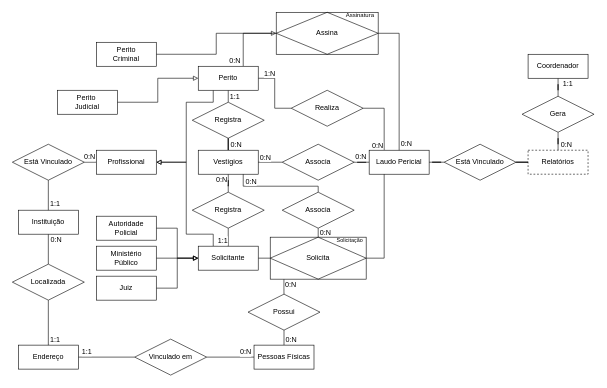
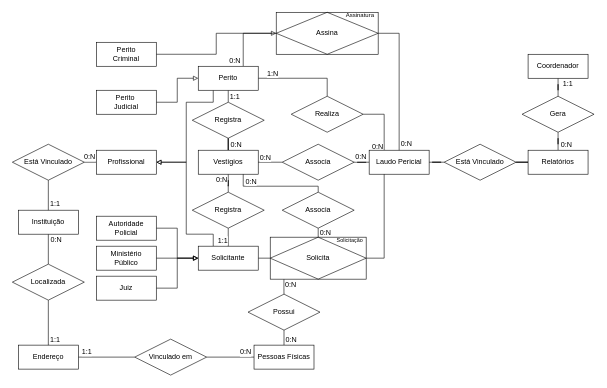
  <mxCell id="0" />
  <mxCell id="1" parent="0" />
  <mxCell id="2" value="" style="edgeStyle=orthogonalEdgeStyle;rounded=0;orthogonalLoop=1;jettySize=auto;html=1;endArrow=none;endFill=0;" edge="1" parent="1" source="9" target="19"><mxGeometry relative="1" as="geometry" /></mxCell>
  <mxCell id="3" value="1:N" style="edgeLabel;html=1;align=center;verticalAlign=middle;resizable=0;points=[];fontSize=12;fontFamily=Helvetica;fontColor=default;" vertex="1" connectable="0" parent="2"><mxGeometry x="-0.782" relative="1" as="geometry"><mxPoint x="7" y="-9" as="offset" /></mxGeometry></mxCell>
  <mxCell id="4" style="edgeStyle=orthogonalEdgeStyle;rounded=0;orthogonalLoop=1;jettySize=auto;html=1;exitX=0.5;exitY=1;exitDx=0;exitDy=0;entryX=0.5;entryY=0;entryDx=0;entryDy=0;fontFamily=Helvetica;fontSize=12;fontColor=default;endArrow=none;endFill=0;" edge="1" parent="1" source="9" target="36"><mxGeometry relative="1" as="geometry" /></mxCell>
  <mxCell id="5" value="1:1" style="edgeLabel;html=1;align=center;verticalAlign=middle;resizable=0;points=[];fontSize=12;fontFamily=Helvetica;fontColor=default;" vertex="1" connectable="0" parent="4"><mxGeometry x="-0.172" relative="1" as="geometry"><mxPoint x="10" y="2" as="offset" /></mxGeometry></mxCell>
  <mxCell id="6" style="edgeStyle=orthogonalEdgeStyle;rounded=0;orthogonalLoop=1;jettySize=auto;html=1;exitX=0.25;exitY=1;exitDx=0;exitDy=0;entryX=1;entryY=0.5;entryDx=0;entryDy=0;fontFamily=Helvetica;fontSize=12;fontColor=default;endArrow=block;endFill=0;" edge="1" parent="1" source="9" target="69"><mxGeometry relative="1" as="geometry"><Array as="points"><mxPoint x="355" y="170" /><mxPoint x="310" y="170" /><mxPoint x="310" y="270" /></Array></mxGeometry></mxCell>
  <mxCell id="7" style="edgeStyle=orthogonalEdgeStyle;rounded=0;orthogonalLoop=1;jettySize=auto;html=1;exitX=0.75;exitY=0;exitDx=0;exitDy=0;entryX=0;entryY=0.5;entryDx=0;entryDy=0;fontFamily=Helvetica;fontSize=12;fontColor=default;endArrow=none;endFill=0;" edge="1" parent="1" source="9" target="84"><mxGeometry relative="1" as="geometry" /></mxCell>
  <mxCell id="8" value="0:N" style="edgeLabel;html=1;align=center;verticalAlign=middle;resizable=0;points=[];fontSize=12;fontFamily=Helvetica;fontColor=default;" vertex="1" connectable="0" parent="7"><mxGeometry x="-0.797" y="1" relative="1" as="geometry"><mxPoint x="-14" y="1" as="offset" /></mxGeometry></mxCell>
  <mxCell id="9" value="&lt;div&gt;Perito&lt;/div&gt;" style="whiteSpace=wrap;html=1;align=center;" vertex="1" parent="1"><mxGeometry x="330" y="110" width="100" height="40" as="geometry" /></mxCell>
  <mxCell id="10" value="" style="edgeStyle=orthogonalEdgeStyle;rounded=0;orthogonalLoop=1;jettySize=auto;html=1;endArrow=block;endFill=0;" edge="1" parent="1" source="11" target="84"><mxGeometry relative="1" as="geometry" /></mxCell>
  <mxCell id="11" value="Perito&lt;div&gt;Criminal&lt;/div&gt;" style="whiteSpace=wrap;html=1;align=center;" vertex="1" parent="1"><mxGeometry x="160" y="70" width="100" height="40" as="geometry" /></mxCell>
  <mxCell id="12" value="" style="edgeStyle=orthogonalEdgeStyle;rounded=0;orthogonalLoop=1;jettySize=auto;html=1;entryX=0;entryY=0.5;entryDx=0;entryDy=0;endArrow=block;endFill=0;" edge="1" parent="1" source="13" target="9"><mxGeometry relative="1" as="geometry" /></mxCell>
- <mxCell id="13" value="&lt;div&gt;Perito&amp;nbsp;&lt;/div&gt;&lt;div&gt;Judicial&lt;/div&gt;" style="whiteSpace=wrap;html=1;align=center;" vertex="1" parent="1"><mxGeometry x="95" y="150" width="100" height="40" as="geometry" /></mxCell>
+ <mxCell id="13" value="&lt;div&gt;Perito&amp;nbsp;&lt;/div&gt;&lt;div&gt;Judicial&lt;/div&gt;" style="whiteSpace=wrap;html=1;align=center;" vertex="1" parent="1"><mxGeometry x="160" y="150" width="100" height="40" as="geometry" /></mxCell>
  <mxCell id="14" style="edgeStyle=orthogonalEdgeStyle;rounded=0;orthogonalLoop=1;jettySize=auto;html=1;exitX=1;exitY=0.5;exitDx=0;exitDy=0;entryX=0;entryY=0.5;entryDx=0;entryDy=0;fontFamily=Helvetica;fontSize=12;fontColor=default;endArrow=none;endFill=0;" edge="1" parent="1" source="16" target="87"><mxGeometry relative="1" as="geometry" /></mxCell>
  <mxCell id="15" style="edgeStyle=orthogonalEdgeStyle;rounded=0;orthogonalLoop=1;jettySize=auto;html=1;exitX=0.25;exitY=0;exitDx=0;exitDy=0;entryX=1;entryY=0.5;entryDx=0;entryDy=0;fontFamily=Helvetica;fontSize=12;fontColor=default;endArrow=block;endFill=0;" edge="1" parent="1" source="16" target="69"><mxGeometry relative="1" as="geometry"><Array as="points"><mxPoint x="355" y="390" /><mxPoint x="310" y="390" /><mxPoint x="310" y="270" /></Array></mxGeometry></mxCell>
  <mxCell id="16" value="&lt;div&gt;Solicitante&lt;/div&gt;" style="whiteSpace=wrap;html=1;align=center;" vertex="1" parent="1"><mxGeometry x="330" y="410" width="100" height="40" as="geometry" /></mxCell>
  <mxCell id="17" value="" style="edgeStyle=orthogonalEdgeStyle;rounded=0;orthogonalLoop=1;jettySize=auto;html=1;endArrow=none;endFill=0;exitX=1;exitY=0.5;exitDx=0;exitDy=0;entryX=0.25;entryY=0;entryDx=0;entryDy=0;" edge="1" parent="1" source="19" target="28"><mxGeometry relative="1" as="geometry" /></mxCell>
  <mxCell id="18" value="0:N" style="edgeLabel;html=1;align=center;verticalAlign=middle;resizable=0;points=[];fontSize=12;fontFamily=Helvetica;fontColor=default;" vertex="1" connectable="0" parent="17"><mxGeometry x="0.892" y="-1" relative="1" as="geometry"><mxPoint x="-11" y="-2" as="offset" /></mxGeometry></mxCell>
- <mxCell id="19" value="Realiza" style="shape=rhombus;perimeter=rhombusPerimeter;whiteSpace=wrap;html=1;align=center;" vertex="1" parent="1"><mxGeometry x="485" y="150" width="120" height="60" as="geometry" /></mxCell>
+ <mxCell id="19" value="Realiza" style="shape=rhombus;perimeter=rhombusPerimeter;whiteSpace=wrap;html=1;align=center;" vertex="1" parent="1"><mxGeometry x="485" y="160" width="120" height="60" as="geometry" /></mxCell>
  <mxCell id="20" style="edgeStyle=orthogonalEdgeStyle;rounded=0;orthogonalLoop=1;jettySize=auto;html=1;exitX=1;exitY=0.5;exitDx=0;exitDy=0;entryX=0;entryY=0.5;entryDx=0;entryDy=0;endArrow=block;endFill=0;" edge="1" parent="1" source="21" target="16"><mxGeometry relative="1" as="geometry" /></mxCell>
  <mxCell id="21" value="Autoridade&lt;br&gt;&lt;div&gt;Policial&lt;/div&gt;" style="whiteSpace=wrap;html=1;align=center;" vertex="1" parent="1"><mxGeometry x="160" y="360" width="100" height="40" as="geometry" /></mxCell>
  <mxCell id="22" style="edgeStyle=orthogonalEdgeStyle;rounded=0;orthogonalLoop=1;jettySize=auto;html=1;exitX=1;exitY=0.5;exitDx=0;exitDy=0;endArrow=block;endFill=0;entryX=0;entryY=0.5;entryDx=0;entryDy=0;" edge="1" parent="1" source="23" target="16"><mxGeometry relative="1" as="geometry"><mxPoint x="330" y="430" as="targetPoint" /></mxGeometry></mxCell>
  <mxCell id="23" value="&lt;div&gt;Ministério&lt;/div&gt;&lt;div&gt;Público&lt;br&gt;&lt;/div&gt;" style="whiteSpace=wrap;html=1;align=center;" vertex="1" parent="1"><mxGeometry x="160" y="410" width="100" height="40" as="geometry" /></mxCell>
  <mxCell id="24" style="edgeStyle=orthogonalEdgeStyle;rounded=0;orthogonalLoop=1;jettySize=auto;html=1;exitX=1;exitY=0.5;exitDx=0;exitDy=0;entryX=0;entryY=0.5;entryDx=0;entryDy=0;endArrow=block;endFill=0;" edge="1" parent="1" source="25" target="16"><mxGeometry relative="1" as="geometry" /></mxCell>
  <mxCell id="25" value="Juiz" style="whiteSpace=wrap;html=1;align=center;" vertex="1" parent="1"><mxGeometry x="160" y="460" width="100" height="40" as="geometry" /></mxCell>
  <mxCell id="26" value="" style="edgeStyle=orthogonalEdgeStyle;rounded=0;orthogonalLoop=1;jettySize=auto;html=1;fontFamily=Helvetica;fontSize=12;fontColor=default;endArrow=none;endFill=0;" edge="1" parent="1" source="28" target="58"><mxGeometry relative="1" as="geometry" /></mxCell>
  <mxCell id="27" value="0:N" style="edgeLabel;html=1;align=center;verticalAlign=middle;resizable=0;points=[];fontSize=12;fontFamily=Helvetica;fontColor=default;" vertex="1" connectable="0" parent="26"><mxGeometry x="0.531" y="-1" relative="1" as="geometry"><mxPoint x="-3" y="-9" as="offset" /></mxGeometry></mxCell>
  <mxCell id="28" value="Laudo Pericial" style="whiteSpace=wrap;html=1;align=center;glass=0;" vertex="1" parent="1"><mxGeometry x="615" y="250" width="100" height="40" as="geometry" /></mxCell>
  <mxCell id="29" style="edgeStyle=orthogonalEdgeStyle;rounded=0;orthogonalLoop=1;jettySize=auto;html=1;exitX=0.5;exitY=1;exitDx=0;exitDy=0;entryX=0.5;entryY=0;entryDx=0;entryDy=0;fontFamily=Helvetica;fontSize=12;fontColor=default;endArrow=none;endFill=0;" edge="1" parent="1" source="33" target="16"><mxGeometry relative="1" as="geometry" /></mxCell>
  <mxCell id="30" value="1:1" style="edgeLabel;html=1;align=center;verticalAlign=middle;resizable=0;points=[];fontSize=12;fontFamily=Helvetica;fontColor=default;" vertex="1" connectable="0" parent="29"><mxGeometry x="0.644" relative="1" as="geometry"><mxPoint x="-10" y="-5" as="offset" /></mxGeometry></mxCell>
  <mxCell id="31" value="" style="edgeStyle=orthogonalEdgeStyle;rounded=0;orthogonalLoop=1;jettySize=auto;html=1;fontFamily=Helvetica;fontSize=12;fontColor=default;endArrow=none;endFill=0;" edge="1" parent="1" source="33" target="42"><mxGeometry relative="1" as="geometry" /></mxCell>
  <mxCell id="32" value="0:N" style="edgeLabel;html=1;align=center;verticalAlign=middle;resizable=0;points=[];fontSize=12;fontFamily=Helvetica;fontColor=default;" vertex="1" connectable="0" parent="31"><mxGeometry x="-0.242" relative="1" as="geometry"><mxPoint x="-12" y="-2" as="offset" /></mxGeometry></mxCell>
  <mxCell id="33" value="Registra" style="shape=rhombus;perimeter=rhombusPerimeter;whiteSpace=wrap;html=1;align=center;strokeColor=default;verticalAlign=middle;fontFamily=Helvetica;fontSize=12;fontColor=default;fillColor=default;" vertex="1" parent="1"><mxGeometry x="320" y="320" width="120" height="60" as="geometry" /></mxCell>
  <mxCell id="34" value="" style="edgeStyle=orthogonalEdgeStyle;rounded=0;orthogonalLoop=1;jettySize=auto;html=1;fontFamily=Helvetica;fontSize=12;fontColor=default;endArrow=none;endFill=0;" edge="1" parent="1" source="36" target="42"><mxGeometry relative="1" as="geometry" /></mxCell>
  <mxCell id="35" value="0:N" style="edgeLabel;html=1;align=center;verticalAlign=middle;resizable=0;points=[];fontSize=12;fontFamily=Helvetica;fontColor=default;" vertex="1" connectable="0" parent="34"><mxGeometry x="0.656" y="-2" relative="1" as="geometry"><mxPoint x="14" as="offset" /></mxGeometry></mxCell>
  <mxCell id="36" value="Registra" style="shape=rhombus;perimeter=rhombusPerimeter;whiteSpace=wrap;html=1;align=center;strokeColor=default;verticalAlign=middle;fontFamily=Helvetica;fontSize=12;fontColor=default;fillColor=default;" vertex="1" parent="1"><mxGeometry x="320" y="170" width="120" height="60" as="geometry" /></mxCell>
  <mxCell id="37" style="edgeStyle=orthogonalEdgeStyle;rounded=0;orthogonalLoop=1;jettySize=auto;html=1;exitX=1;exitY=0.5;exitDx=0;exitDy=0;entryX=0.25;entryY=1;entryDx=0;entryDy=0;fontFamily=Helvetica;fontSize=12;fontColor=default;endArrow=none;endFill=0;" edge="1" parent="1" source="87" target="28"><mxGeometry relative="1" as="geometry"><Array as="points"><mxPoint x="640" y="430" /></Array></mxGeometry></mxCell>
  <mxCell id="38" value="" style="edgeStyle=orthogonalEdgeStyle;rounded=0;orthogonalLoop=1;jettySize=auto;html=1;fontFamily=Helvetica;fontSize=12;fontColor=default;endArrow=none;endFill=0;exitX=0.143;exitY=1;exitDx=0;exitDy=0;exitPerimeter=0;" edge="1" parent="1" source="87" target="43"><mxGeometry relative="1" as="geometry" /></mxCell>
  <mxCell id="39" value="0:N" style="edgeLabel;html=1;align=center;verticalAlign=middle;resizable=0;points=[];fontSize=12;fontFamily=Helvetica;fontColor=default;" vertex="1" connectable="0" parent="38"><mxGeometry x="-0.431" relative="1" as="geometry"><mxPoint x="11" y="2" as="offset" /></mxGeometry></mxCell>
  <mxCell id="40" style="edgeStyle=orthogonalEdgeStyle;rounded=0;orthogonalLoop=1;jettySize=auto;html=1;exitX=0.5;exitY=0;exitDx=0;exitDy=0;entryX=0.5;entryY=1;entryDx=0;entryDy=0;fontFamily=Helvetica;fontSize=12;fontColor=default;endArrow=none;endFill=0;" edge="1" parent="1" source="87" target="55"><mxGeometry relative="1" as="geometry" /></mxCell>
  <mxCell id="41" value="&lt;div&gt;0:N&lt;/div&gt;" style="edgeLabel;html=1;align=center;verticalAlign=middle;resizable=0;points=[];fontSize=12;fontFamily=Helvetica;fontColor=default;" vertex="1" connectable="0" parent="40"><mxGeometry x="-0.244" relative="1" as="geometry"><mxPoint x="11" y="-2" as="offset" /></mxGeometry></mxCell>
  <mxCell id="42" value="Vestígios" style="whiteSpace=wrap;html=1;align=center;glass=0;" vertex="1" parent="1"><mxGeometry x="330" y="250" width="100" height="40" as="geometry" /></mxCell>
  <mxCell id="43" value="Possui" style="shape=rhombus;perimeter=rhombusPerimeter;whiteSpace=wrap;html=1;align=center;strokeColor=default;verticalAlign=middle;fontFamily=Helvetica;fontSize=12;fontColor=default;fillColor=default;" vertex="1" parent="1"><mxGeometry x="413" y="490" width="120" height="60" as="geometry" /></mxCell>
  <mxCell id="44" style="edgeStyle=orthogonalEdgeStyle;rounded=0;orthogonalLoop=1;jettySize=auto;html=1;exitX=0.5;exitY=0;exitDx=0;exitDy=0;entryX=0.5;entryY=1;entryDx=0;entryDy=0;fontFamily=Helvetica;fontSize=12;fontColor=default;endArrow=none;endFill=0;" edge="1" parent="1" source="48" target="43"><mxGeometry relative="1" as="geometry" /></mxCell>
  <mxCell id="45" value="0:N" style="edgeLabel;html=1;align=center;verticalAlign=middle;resizable=0;points=[];fontSize=12;fontFamily=Helvetica;fontColor=default;" vertex="1" connectable="0" parent="44"><mxGeometry x="0.011" relative="1" as="geometry"><mxPoint x="11" y="4" as="offset" /></mxGeometry></mxCell>
  <mxCell id="46" style="edgeStyle=orthogonalEdgeStyle;rounded=0;orthogonalLoop=1;jettySize=auto;html=1;exitX=0;exitY=0.5;exitDx=0;exitDy=0;entryX=1;entryY=0.5;entryDx=0;entryDy=0;fontFamily=Helvetica;fontSize=12;fontColor=default;endArrow=none;endFill=0;" edge="1" parent="1" source="48" target="51"><mxGeometry relative="1" as="geometry" /></mxCell>
  <mxCell id="47" value="0:N" style="edgeLabel;html=1;align=center;verticalAlign=middle;resizable=0;points=[];fontSize=12;fontFamily=Helvetica;fontColor=default;" vertex="1" connectable="0" parent="46"><mxGeometry x="-0.796" relative="1" as="geometry"><mxPoint x="-7" y="-9" as="offset" /></mxGeometry></mxCell>
  <mxCell id="48" value="Pessoas Físicas" style="whiteSpace=wrap;html=1;align=center;glass=0;" vertex="1" parent="1"><mxGeometry x="423" y="575" width="100" height="40" as="geometry" /></mxCell>
  <mxCell id="49" value="" style="edgeStyle=orthogonalEdgeStyle;rounded=0;orthogonalLoop=1;jettySize=auto;html=1;fontFamily=Helvetica;fontSize=12;fontColor=default;endArrow=none;endFill=0;" edge="1" parent="1" source="51" target="52"><mxGeometry relative="1" as="geometry" /></mxCell>
  <mxCell id="50" value="1:1" style="edgeLabel;html=1;align=center;verticalAlign=middle;resizable=0;points=[];fontSize=12;fontFamily=Helvetica;fontColor=default;" vertex="1" connectable="0" parent="49"><mxGeometry x="0.744" y="1" relative="1" as="geometry"><mxPoint x="1" y="-11" as="offset" /></mxGeometry></mxCell>
  <mxCell id="51" value="Vinculado em" style="shape=rhombus;perimeter=rhombusPerimeter;whiteSpace=wrap;html=1;align=center;strokeColor=default;verticalAlign=middle;fontFamily=Helvetica;fontSize=12;fontColor=default;fillColor=default;" vertex="1" parent="1"><mxGeometry x="224" y="565" width="120" height="60" as="geometry" /></mxCell>
  <mxCell id="52" value="Endereço" style="whiteSpace=wrap;html=1;align=center;" vertex="1" parent="1"><mxGeometry x="30" y="575" width="100" height="40" as="geometry" /></mxCell>
  <mxCell id="53" style="edgeStyle=orthogonalEdgeStyle;rounded=0;orthogonalLoop=1;jettySize=auto;html=1;exitX=0.5;exitY=0;exitDx=0;exitDy=0;entryX=0.75;entryY=1;entryDx=0;entryDy=0;fontFamily=Helvetica;fontSize=12;fontColor=default;endArrow=none;endFill=0;" edge="1" parent="1" source="55" target="42"><mxGeometry relative="1" as="geometry"><Array as="points"><mxPoint x="530" y="310" /><mxPoint x="405" y="310" /></Array></mxGeometry></mxCell>
  <mxCell id="54" value="&lt;div&gt;0:N&lt;/div&gt;" style="edgeLabel;html=1;align=center;verticalAlign=middle;resizable=0;points=[];fontSize=12;fontFamily=Helvetica;fontColor=default;" vertex="1" connectable="0" parent="53"><mxGeometry x="0.535" y="-1" relative="1" as="geometry"><mxPoint x="-4" y="-8" as="offset" /></mxGeometry></mxCell>
  <mxCell id="55" value="Associa" style="shape=rhombus;perimeter=rhombusPerimeter;whiteSpace=wrap;html=1;align=center;strokeColor=default;verticalAlign=middle;fontFamily=Helvetica;fontSize=12;fontColor=default;fillColor=default;" vertex="1" parent="1"><mxGeometry x="470" y="320" width="120" height="60" as="geometry" /></mxCell>
  <mxCell id="56" style="edgeStyle=orthogonalEdgeStyle;rounded=0;orthogonalLoop=1;jettySize=auto;html=1;exitX=0;exitY=0.5;exitDx=0;exitDy=0;entryX=1;entryY=0.5;entryDx=0;entryDy=0;fontFamily=Helvetica;fontSize=12;fontColor=default;endArrow=none;endFill=0;" edge="1" parent="1" source="58" target="42"><mxGeometry relative="1" as="geometry" /></mxCell>
  <mxCell id="57" value="0:N" style="edgeLabel;html=1;align=center;verticalAlign=middle;resizable=0;points=[];fontSize=12;fontFamily=Helvetica;fontColor=default;" vertex="1" connectable="0" parent="56"><mxGeometry x="0.744" y="-1" relative="1" as="geometry"><mxPoint x="6" y="-8" as="offset" /></mxGeometry></mxCell>
  <mxCell id="58" value="Associa" style="shape=rhombus;perimeter=rhombusPerimeter;whiteSpace=wrap;html=1;align=center;strokeColor=default;verticalAlign=middle;fontFamily=Helvetica;fontSize=12;fontColor=default;fillColor=default;" vertex="1" parent="1"><mxGeometry x="470" y="240" width="120" height="60" as="geometry" /></mxCell>
  <mxCell id="59" value="" style="edgeStyle=orthogonalEdgeStyle;rounded=0;orthogonalLoop=1;jettySize=auto;html=1;fontFamily=Helvetica;fontSize=12;fontColor=default;endArrow=none;endFill=0;" edge="1" parent="1" source="61" target="64"><mxGeometry relative="1" as="geometry" /></mxCell>
  <mxCell id="60" value="1:1" style="edgeLabel;html=1;align=center;verticalAlign=middle;resizable=0;points=[];fontSize=12;fontFamily=Helvetica;fontColor=default;" vertex="1" connectable="0" parent="59"><mxGeometry x="-0.622" y="-2" relative="1" as="geometry"><mxPoint x="17" as="offset" /></mxGeometry></mxCell>
  <mxCell id="61" value="&lt;div&gt;Coordenador&lt;/div&gt;" style="whiteSpace=wrap;html=1;align=center;glass=0;" vertex="1" parent="1"><mxGeometry x="880" y="90" width="100" height="40" as="geometry" /></mxCell>
  <mxCell id="62" value="" style="edgeStyle=orthogonalEdgeStyle;rounded=0;orthogonalLoop=1;jettySize=auto;html=1;fontFamily=Helvetica;fontSize=12;fontColor=default;endArrow=none;endFill=0;" edge="1" parent="1" source="64" target="66"><mxGeometry relative="1" as="geometry" /></mxCell>
  <mxCell id="63" value="0:N" style="edgeLabel;html=1;align=center;verticalAlign=middle;resizable=0;points=[];fontSize=12;fontFamily=Helvetica;fontColor=default;" vertex="1" connectable="0" parent="62"><mxGeometry x="0.694" y="2" relative="1" as="geometry"><mxPoint x="11" y="-2" as="offset" /></mxGeometry></mxCell>
  <mxCell id="64" value="Gera" style="shape=rhombus;perimeter=rhombusPerimeter;whiteSpace=wrap;html=1;align=center;strokeColor=default;verticalAlign=middle;fontFamily=Helvetica;fontSize=12;fontColor=default;fillColor=default;" vertex="1" parent="1"><mxGeometry x="870" y="160" width="120" height="60" as="geometry" /></mxCell>
  <mxCell id="65" value="" style="edgeStyle=orthogonalEdgeStyle;rounded=0;orthogonalLoop=1;jettySize=auto;html=1;fontFamily=Helvetica;fontSize=12;fontColor=default;endArrow=none;endFill=0;" edge="1" parent="1" source="66" target="82"><mxGeometry relative="1" as="geometry" /></mxCell>
- <mxCell id="66" value="Relatórios" style="whiteSpace=wrap;html=1;align=center;glass=0;dashed=1;" vertex="1" parent="1"><mxGeometry x="880" y="250" width="100" height="40" as="geometry" /></mxCell>
+ <mxCell id="66" value="Relatórios" style="whiteSpace=wrap;html=1;align=center;glass=0;" vertex="1" parent="1"><mxGeometry x="880" y="250" width="100" height="40" as="geometry" /></mxCell>
  <mxCell id="67" style="edgeStyle=orthogonalEdgeStyle;rounded=0;orthogonalLoop=1;jettySize=auto;html=1;exitX=0;exitY=0.5;exitDx=0;exitDy=0;entryX=1;entryY=0.5;entryDx=0;entryDy=0;fontFamily=Helvetica;fontSize=12;fontColor=default;endArrow=none;endFill=0;" edge="1" parent="1" source="69" target="75"><mxGeometry relative="1" as="geometry" /></mxCell>
  <mxCell id="68" value="0:N" style="edgeLabel;html=1;align=center;verticalAlign=middle;resizable=0;points=[];fontSize=12;fontFamily=Helvetica;fontColor=default;" vertex="1" connectable="0" parent="67"><mxGeometry x="0.172" relative="1" as="geometry"><mxPoint y="-10" as="offset" /></mxGeometry></mxCell>
  <mxCell id="69" value="Profissional" style="whiteSpace=wrap;html=1;align=center;" vertex="1" parent="1"><mxGeometry x="160" y="250" width="100" height="40" as="geometry" /></mxCell>
  <mxCell id="70" value="" style="edgeStyle=orthogonalEdgeStyle;rounded=0;orthogonalLoop=1;jettySize=auto;html=1;fontFamily=Helvetica;fontSize=12;fontColor=default;endArrow=none;endFill=0;" edge="1" parent="1" source="72" target="78"><mxGeometry relative="1" as="geometry" /></mxCell>
  <mxCell id="71" value="0:N" style="edgeLabel;html=1;align=center;verticalAlign=middle;resizable=0;points=[];fontSize=12;fontFamily=Helvetica;fontColor=default;" vertex="1" connectable="0" parent="70"><mxGeometry x="-0.6" y="-1" relative="1" as="geometry"><mxPoint x="13" y="-1" as="offset" /></mxGeometry></mxCell>
  <mxCell id="72" value="Instituição" style="whiteSpace=wrap;html=1;align=center;" vertex="1" parent="1"><mxGeometry x="30" y="350" width="100" height="40" as="geometry" /></mxCell>
  <mxCell id="73" value="" style="edgeStyle=orthogonalEdgeStyle;rounded=0;orthogonalLoop=1;jettySize=auto;html=1;fontFamily=Helvetica;fontSize=12;fontColor=default;endArrow=none;endFill=0;" edge="1" parent="1" source="75" target="72"><mxGeometry relative="1" as="geometry" /></mxCell>
  <mxCell id="74" value="1:1" style="edgeLabel;html=1;align=center;verticalAlign=middle;resizable=0;points=[];fontSize=12;fontFamily=Helvetica;fontColor=default;" vertex="1" connectable="0" parent="73"><mxGeometry x="0.55" y="3" relative="1" as="geometry"><mxPoint x="7" as="offset" /></mxGeometry></mxCell>
  <mxCell id="75" value="Está Vinculado" style="shape=rhombus;perimeter=rhombusPerimeter;whiteSpace=wrap;html=1;align=center;strokeColor=default;verticalAlign=middle;fontFamily=Helvetica;fontSize=12;fontColor=default;fillColor=default;" vertex="1" parent="1"><mxGeometry x="20" y="240" width="120" height="60" as="geometry" /></mxCell>
  <mxCell id="76" value="" style="edgeStyle=orthogonalEdgeStyle;rounded=0;orthogonalLoop=1;jettySize=auto;html=1;fontFamily=Helvetica;fontSize=12;fontColor=default;endArrow=none;endFill=0;" edge="1" parent="1" source="78" target="52"><mxGeometry relative="1" as="geometry" /></mxCell>
  <mxCell id="77" value="1:1" style="edgeLabel;html=1;align=center;verticalAlign=middle;resizable=0;points=[];fontSize=12;fontFamily=Helvetica;fontColor=default;" vertex="1" connectable="0" parent="76"><mxGeometry x="0.554" y="2" relative="1" as="geometry"><mxPoint x="8" y="7" as="offset" /></mxGeometry></mxCell>
  <mxCell id="78" value="Localizada" style="shape=rhombus;perimeter=rhombusPerimeter;whiteSpace=wrap;html=1;align=center;strokeColor=default;verticalAlign=middle;fontFamily=Helvetica;fontSize=12;fontColor=default;fillColor=default;" vertex="1" parent="1"><mxGeometry x="20" y="440" width="120" height="60" as="geometry" /></mxCell>
  <mxCell id="79" style="edgeStyle=orthogonalEdgeStyle;rounded=0;orthogonalLoop=1;jettySize=auto;html=1;exitX=1;exitY=0.5;exitDx=0;exitDy=0;entryX=0.5;entryY=0;entryDx=0;entryDy=0;fontFamily=Helvetica;fontSize=12;fontColor=default;endArrow=none;endFill=0;" edge="1" parent="1" source="84" target="28"><mxGeometry relative="1" as="geometry" /></mxCell>
  <mxCell id="80" value="0:N" style="edgeLabel;html=1;align=center;verticalAlign=middle;resizable=0;points=[];fontSize=12;fontFamily=Helvetica;fontColor=default;" vertex="1" connectable="0" parent="79"><mxGeometry x="0.863" y="1" relative="1" as="geometry"><mxPoint x="10" y="4" as="offset" /></mxGeometry></mxCell>
  <mxCell id="81" value="" style="edgeStyle=orthogonalEdgeStyle;rounded=0;orthogonalLoop=1;jettySize=auto;html=1;fontFamily=Helvetica;fontSize=12;fontColor=default;endArrow=none;endFill=0;" edge="1" parent="1" source="82" target="28"><mxGeometry relative="1" as="geometry" /></mxCell>
  <mxCell id="82" value="Está Vinculado" style="shape=rhombus;perimeter=rhombusPerimeter;whiteSpace=wrap;html=1;align=center;strokeColor=default;verticalAlign=middle;fontFamily=Helvetica;fontSize=12;fontColor=default;fillColor=default;" vertex="1" parent="1"><mxGeometry x="740" y="240" width="120" height="60" as="geometry" /></mxCell>
  <mxCell id="83" value="" style="group" vertex="1" connectable="0" parent="1"><mxGeometry x="460" y="20" width="170" height="70" as="geometry" /></mxCell>
  <mxCell id="84" value="Assina" style="shape=associativeEntity;whiteSpace=wrap;html=1;align=center;strokeColor=default;verticalAlign=middle;fontFamily=Helvetica;fontSize=12;fontColor=default;fillColor=default;" vertex="1" parent="83"><mxGeometry width="170" height="70" as="geometry" /></mxCell>
  <mxCell id="85" value="&lt;font style=&quot;font-size: 10px;&quot;&gt;Assinatura&lt;/font&gt;" style="text;strokeColor=none;align=center;fillColor=none;html=1;verticalAlign=middle;whiteSpace=wrap;rounded=0;fontSize=12;fontFamily=Helvetica;fontColor=default;" vertex="1" parent="83"><mxGeometry x="110" width="60" height="10" as="geometry" /></mxCell>
  <mxCell id="86" value="" style="group" vertex="1" connectable="0" parent="1"><mxGeometry x="450" y="395" width="160" height="70" as="geometry" /></mxCell>
  <mxCell id="87" value="Solicita" style="shape=associativeEntity;whiteSpace=wrap;html=1;align=center;strokeColor=default;verticalAlign=middle;fontFamily=Helvetica;fontSize=12;fontColor=default;fillColor=default;" vertex="1" parent="86"><mxGeometry width="160" height="70" as="geometry" /></mxCell>
  <mxCell id="88" value="&lt;font style=&quot;font-size: 9px;&quot;&gt;Solicitação&lt;/font&gt;" style="text;strokeColor=none;align=center;fillColor=none;html=1;verticalAlign=middle;whiteSpace=wrap;rounded=0;fontSize=12;fontFamily=Helvetica;fontColor=default;" vertex="1" parent="86"><mxGeometry x="110" width="46" height="10" as="geometry" /></mxCell>
